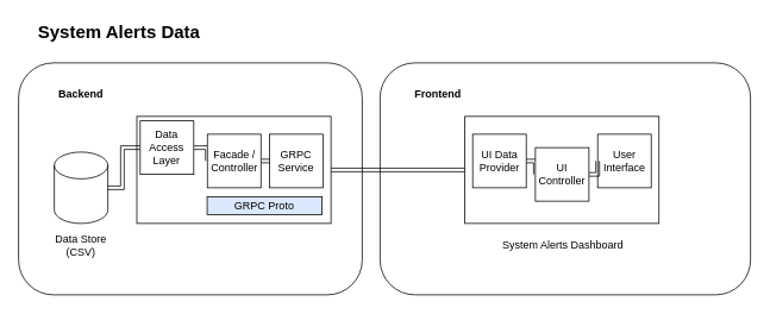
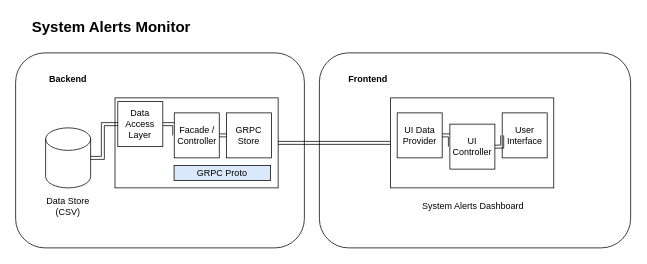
  <mxCell id="0" />
  <mxCell id="1" parent="0" />
  <mxCell id="2" value="" style="rounded=1;whiteSpace=wrap;html=1;" vertex="1" parent="1"><mxGeometry x="425" y="70" width="415" height="260" as="geometry" /></mxCell>
  <mxCell id="3" value="" style="rounded=1;whiteSpace=wrap;html=1;" vertex="1" parent="1"><mxGeometry x="20" y="70" width="385" height="260" as="geometry" /></mxCell>
  <mxCell id="4" value="Backend" style="text;html=1;align=center;verticalAlign=middle;whiteSpace=wrap;rounded=0;fontStyle=1" vertex="1" parent="1"><mxGeometry x="60" y="90" width="60" height="30" as="geometry" /></mxCell>
  <mxCell id="5" value="Frontend" style="text;html=1;align=center;verticalAlign=middle;whiteSpace=wrap;rounded=0;fontStyle=1" vertex="1" parent="1"><mxGeometry x="460" y="90" width="60" height="30" as="geometry" /></mxCell>
  <mxCell id="6" value="" style="shape=cylinder3;whiteSpace=wrap;html=1;boundedLbl=1;backgroundOutline=1;size=15;" vertex="1" parent="1"><mxGeometry x="60" y="170" width="60" height="80" as="geometry" /></mxCell>
  <mxCell id="7" value="Data Store&lt;div&gt;(CSV)&lt;/div&gt;" style="text;html=1;align=center;verticalAlign=middle;whiteSpace=wrap;rounded=0;" vertex="1" parent="1"><mxGeometry x="60" y="260" width="60" height="30" as="geometry" /></mxCell>
  <mxCell id="8" value="" style="rounded=0;whiteSpace=wrap;html=1;" vertex="1" parent="1"><mxGeometry x="152.5" y="130" width="217.5" height="120" as="geometry" /></mxCell>
- <mxCell id="9" value="GRPC&lt;div&gt;Service&lt;/div&gt;" style="rounded=0;whiteSpace=wrap;html=1;" vertex="1" parent="1"><mxGeometry x="301.25" y="150" width="60" height="60" as="geometry" /></mxCell>
+ <mxCell id="9" value="GRPC&lt;div&gt;Store&lt;/div&gt;" style="rounded=0;whiteSpace=wrap;html=1;" vertex="1" parent="1"><mxGeometry x="301.25" y="150" width="60" height="60" as="geometry" /></mxCell>
  <mxCell id="10" style="edgeStyle=orthogonalEdgeStyle;rounded=0;orthogonalLoop=1;jettySize=auto;html=1;exitX=1;exitY=0.5;exitDx=0;exitDy=0;entryX=0;entryY=0.5;entryDx=0;entryDy=0;shape=link;" edge="1" parent="1" source="11" target="13"><mxGeometry relative="1" as="geometry" /></mxCell>
  <mxCell id="11" value="Data Access&lt;div&gt;Layer&lt;/div&gt;" style="rounded=0;whiteSpace=wrap;html=1;" vertex="1" parent="1"><mxGeometry x="156.25" y="135" width="60" height="60" as="geometry" /></mxCell>
  <mxCell id="12" style="edgeStyle=orthogonalEdgeStyle;rounded=0;orthogonalLoop=1;jettySize=auto;html=1;exitX=1;exitY=0.5;exitDx=0;exitDy=0;entryX=0;entryY=0.5;entryDx=0;entryDy=0;shape=link;" edge="1" parent="1" source="13" target="9"><mxGeometry relative="1" as="geometry" /></mxCell>
  <mxCell id="13" value="Facade / Controller" style="rounded=0;whiteSpace=wrap;html=1;" vertex="1" parent="1"><mxGeometry x="231.5" y="150" width="60" height="60" as="geometry" /></mxCell>
  <mxCell id="14" value="GRPC Proto" style="rounded=0;whiteSpace=wrap;html=1;fillColor=#dae8fc;" vertex="1" parent="1"><mxGeometry x="231.25" y="220" width="128.75" height="20" as="geometry" /></mxCell>
  <mxCell id="15" style="edgeStyle=orthogonalEdgeStyle;rounded=0;orthogonalLoop=1;jettySize=auto;html=1;entryX=1;entryY=0.5;entryDx=0;entryDy=0;entryPerimeter=0;shape=link;" edge="1" parent="1" source="11" target="6"><mxGeometry relative="1" as="geometry" /></mxCell>
  <mxCell id="16" style="edgeStyle=orthogonalEdgeStyle;rounded=0;orthogonalLoop=1;jettySize=auto;html=1;exitX=0;exitY=0.5;exitDx=0;exitDy=0;entryX=1;entryY=0.5;entryDx=0;entryDy=0;shape=link;" edge="1" parent="1" source="17" target="8"><mxGeometry relative="1" as="geometry" /></mxCell>
  <mxCell id="17" value="" style="rounded=0;whiteSpace=wrap;html=1;" vertex="1" parent="1"><mxGeometry x="520" y="130" width="217.5" height="120" as="geometry" /></mxCell>
  <mxCell id="18" value="User Interface" style="rounded=0;whiteSpace=wrap;html=1;" vertex="1" parent="1"><mxGeometry x="668.75" y="150" width="60" height="60" as="geometry" /></mxCell>
  <mxCell id="19" style="edgeStyle=orthogonalEdgeStyle;rounded=0;orthogonalLoop=1;jettySize=auto;html=1;exitX=1;exitY=0.5;exitDx=0;exitDy=0;entryX=0;entryY=0.5;entryDx=0;entryDy=0;shape=link;" edge="1" parent="1" source="20" target="22"><mxGeometry relative="1" as="geometry" /></mxCell>
  <mxCell id="20" value="UI Data Provider" style="rounded=0;whiteSpace=wrap;html=1;" vertex="1" parent="1"><mxGeometry x="528.75" y="150" width="60" height="60" as="geometry" /></mxCell>
  <mxCell id="21" style="edgeStyle=orthogonalEdgeStyle;rounded=0;orthogonalLoop=1;jettySize=auto;html=1;exitX=1;exitY=0.5;exitDx=0;exitDy=0;entryX=0;entryY=0.5;entryDx=0;entryDy=0;shape=link;" edge="1" parent="1" source="22" target="18"><mxGeometry relative="1" as="geometry" /></mxCell>
  <mxCell id="22" value="UI Controller" style="rounded=0;whiteSpace=wrap;html=1;" vertex="1" parent="1"><mxGeometry x="599" y="165" width="60" height="60" as="geometry" /></mxCell>
- <mxCell id="23" value="System Alerts Data" style="text;html=1;align=left;verticalAlign=middle;whiteSpace=wrap;rounded=0;fontSize=20;fontStyle=1" vertex="1" parent="1"><mxGeometry x="40" y="20" width="320" height="30" as="geometry" /></mxCell>
+ <mxCell id="23" value="System Alerts Monitor" style="text;html=1;align=left;verticalAlign=middle;whiteSpace=wrap;rounded=0;fontSize=20;fontStyle=1" vertex="1" parent="1"><mxGeometry x="40" y="20" width="320" height="30" as="geometry" /></mxCell>
  <mxCell id="24" value="System Alerts Dashboard" style="text;html=1;align=center;verticalAlign=middle;whiteSpace=wrap;rounded=0;" vertex="1" parent="1"><mxGeometry x="520" y="260" width="220" height="30" as="geometry" /></mxCell>
